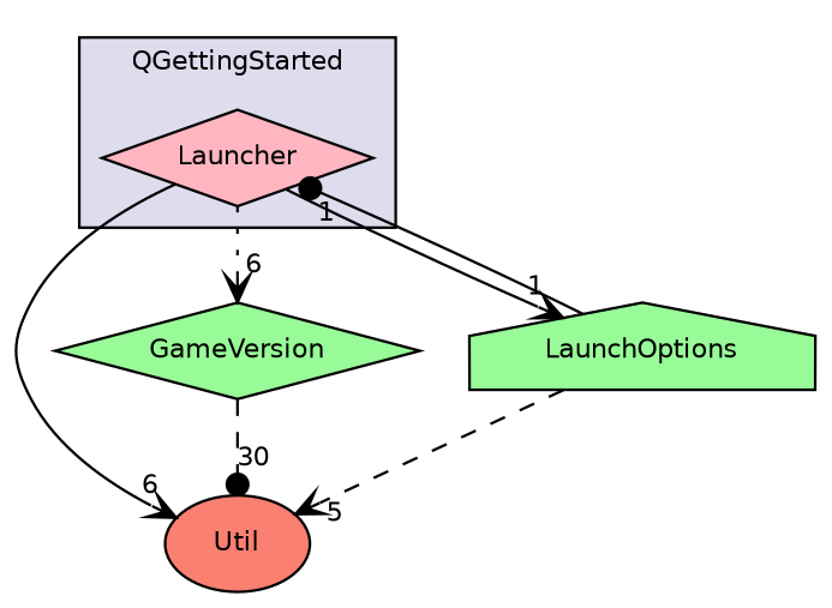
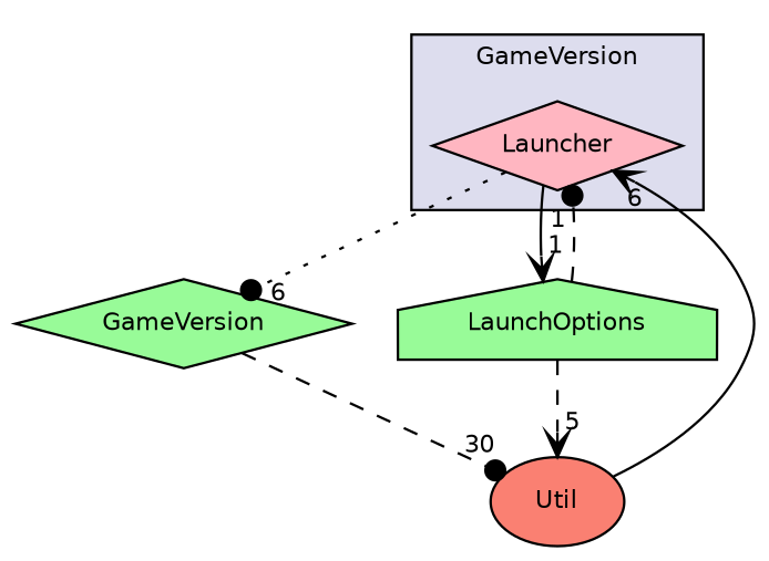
  digraph {
    compound=true
    node [fillcolor=palegreen fontname=Helvetica fontsize=10 shape=diamond style=filled]
    edge [arrowhead=vee headlabel=6 labeldistance=1.5 labelfontname=Helvetica labelfontsize=10 style=solid]
    n1 [fillcolor=lightpink label=Launcher pencolor=black]
    n2 [fillcolor=salmon label=Util shape=ellipse]
    n3 [label=GameVersion]
    n4 [label=LaunchOptions shape=house]
    subgraph cluster_1 {
      bgcolor="#ddddee"
      fontname=Helvetica
      fontsize=10
-     label=QGettingStarted
+     label=GameVersion
      pencolor=black
      n1
    }
-   n1 -> n2
-   n1 -> n3 [style=dotted]
+   n2 -> n1
+   n1 -> n3 [arrowhead=dot style=dotted]
    n1 -> n4 [headlabel=1]
    n3 -> n2 [arrowhead=dot headlabel=30 style=dashed]
-   n4 -> n1 [arrowhead=dot headlabel=1]
+   n4 -> n1 [arrowhead=dot headlabel=1 style=dashed]
    n4 -> n2 [headlabel=5 style=dashed]
  }
